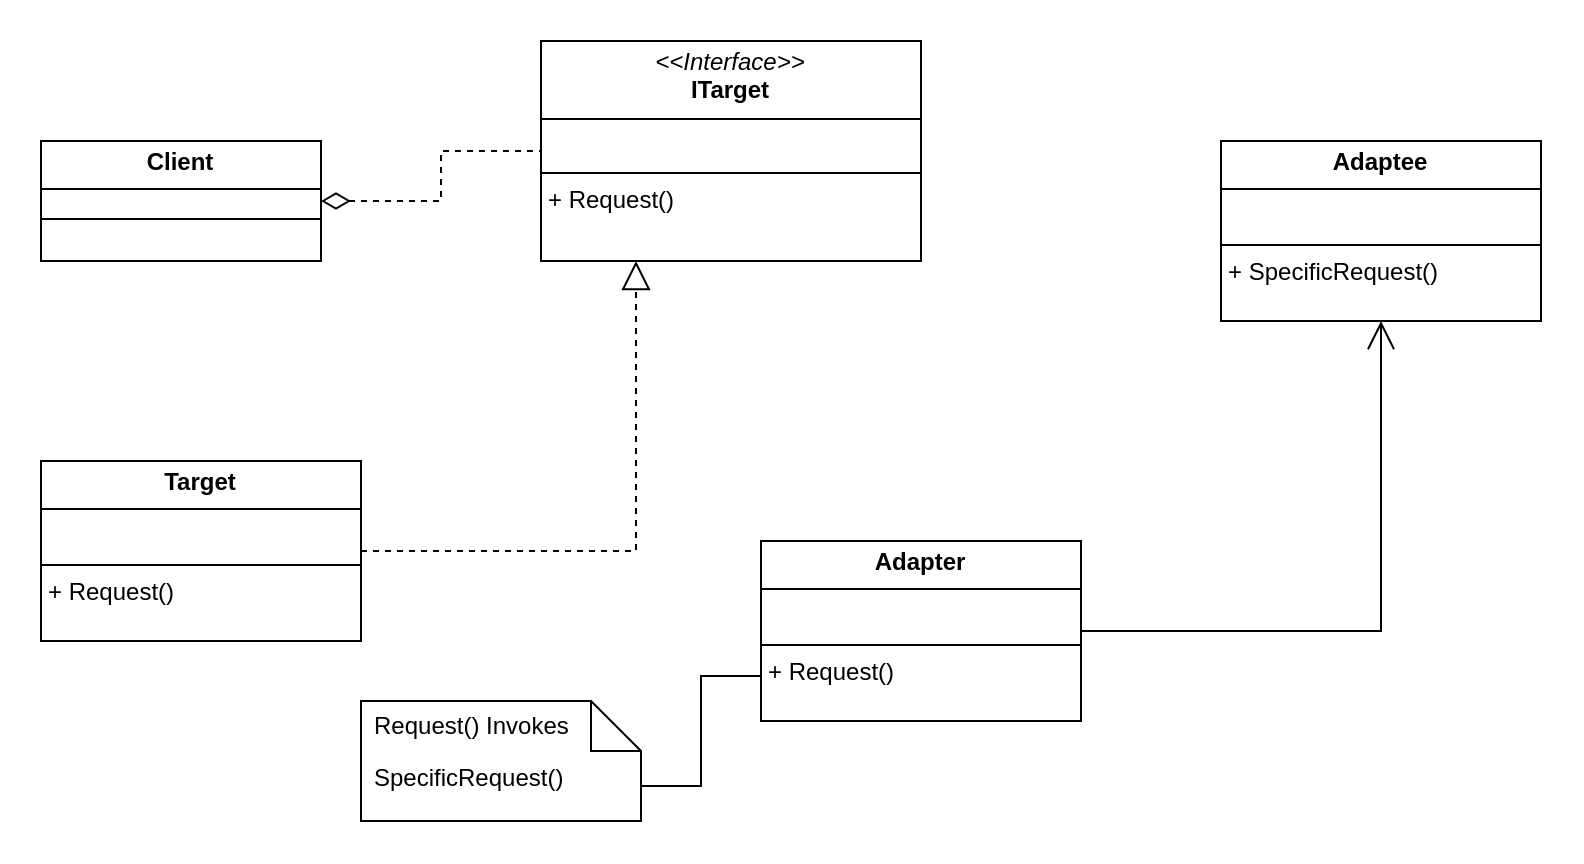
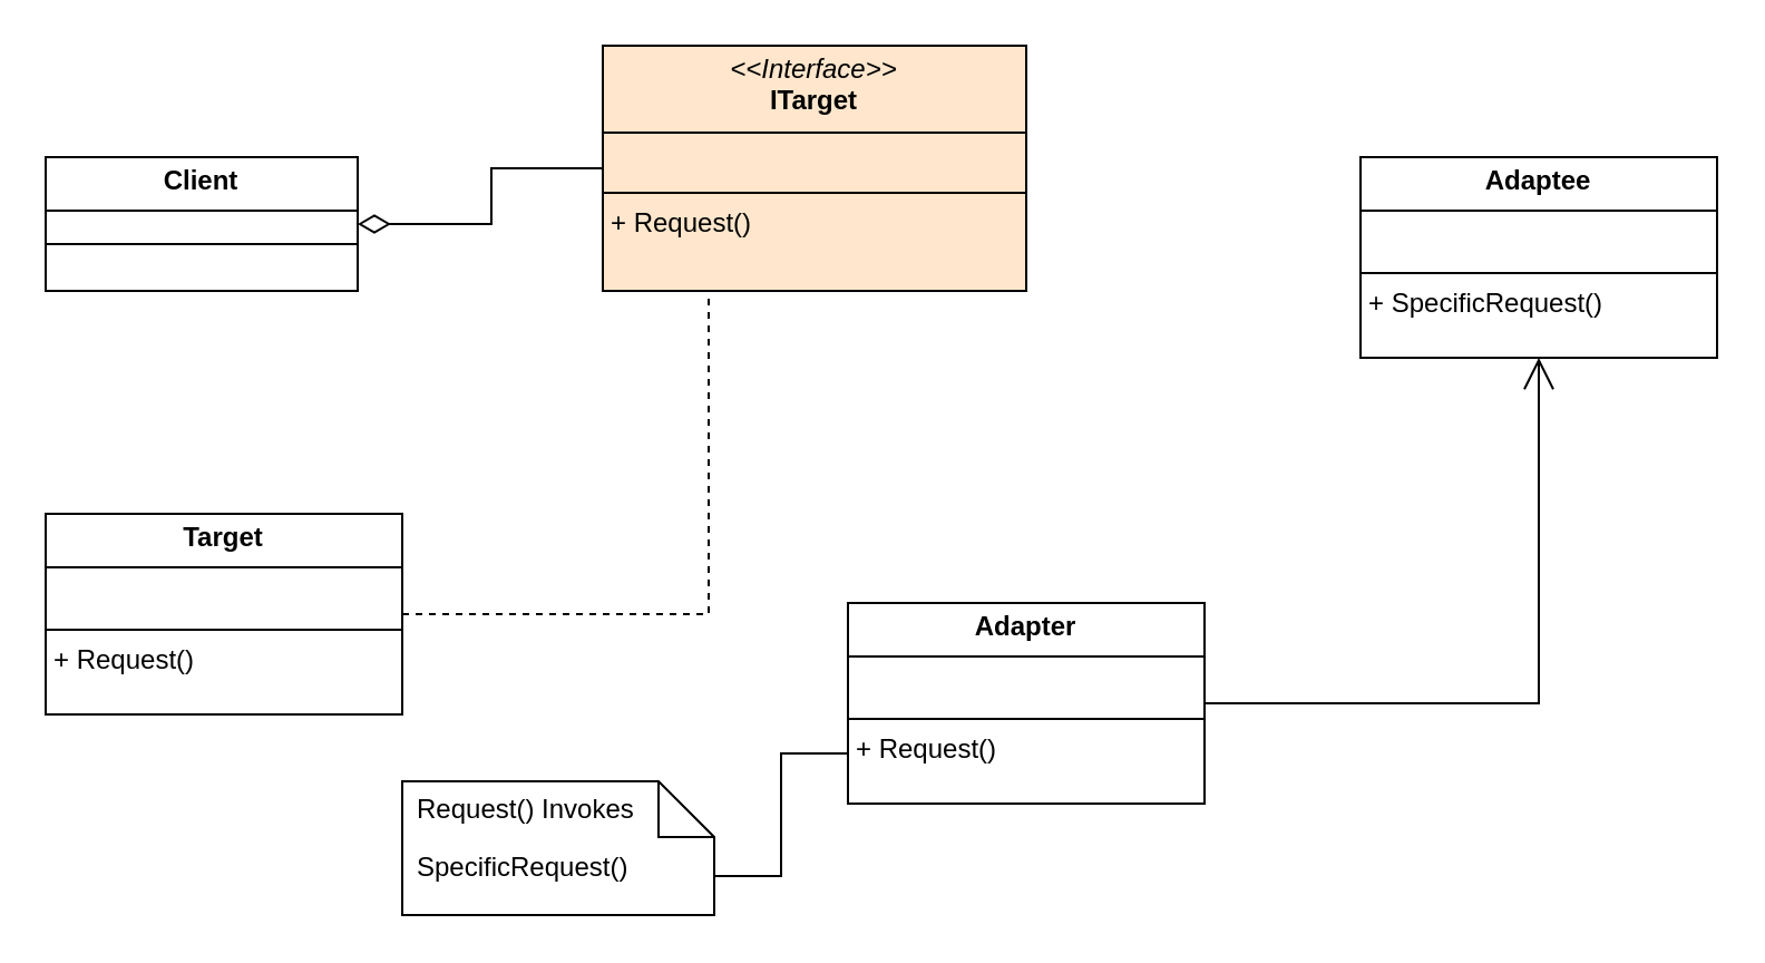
  <mxCell id="0" />
  <mxCell id="1" parent="0" />
- <mxCell id="2" style="edgeStyle=orthogonalEdgeStyle;rounded=0;orthogonalLoop=1;jettySize=auto;html=1;exitX=1;exitY=0.5;exitDx=0;exitDy=0;endArrow=none;endFill=0;startArrow=diamondThin;startFill=0;startSize=12;dashed=1;" edge="1" parent="1" source="3" target="4"><mxGeometry relative="1" as="geometry" /></mxCell>
+ <mxCell id="2" style="edgeStyle=orthogonalEdgeStyle;rounded=0;orthogonalLoop=1;jettySize=auto;html=1;exitX=1;exitY=0.5;exitDx=0;exitDy=0;endArrow=none;endFill=0;startArrow=diamondThin;startFill=0;startSize=12;" edge="1" parent="1" source="3" target="4"><mxGeometry relative="1" as="geometry" /></mxCell>
  <mxCell id="3" value="&lt;p style=&quot;margin:0px;margin-top:4px;text-align:center;&quot;&gt;&lt;b&gt;Client&lt;/b&gt;&lt;/p&gt;&lt;hr size=&quot;1&quot; style=&quot;border-style:solid;&quot;&gt;&lt;div style=&quot;height:2px;&quot;&gt;&lt;/div&gt;&lt;hr size=&quot;1&quot; style=&quot;border-style:solid;&quot;&gt;&lt;div style=&quot;height:2px;&quot;&gt;&lt;/div&gt;" style="verticalAlign=top;align=left;overflow=fill;html=1;whiteSpace=wrap;" parent="1" vertex="1"><mxGeometry x="20" y="70" width="140" height="60" as="geometry" /></mxCell>
- <mxCell id="4" value="&lt;p style=&quot;margin:0px;margin-top:4px;text-align:center;&quot;&gt;&lt;i&gt;&amp;lt;&amp;lt;Interface&amp;gt;&amp;gt;&lt;/i&gt;&lt;br&gt;&lt;b&gt;ITarget&lt;/b&gt;&lt;/p&gt;&lt;hr size=&quot;1&quot; style=&quot;border-style:solid;&quot;&gt;&lt;p style=&quot;margin:0px;margin-left:4px;&quot;&gt;&lt;br&gt;&lt;/p&gt;&lt;hr size=&quot;1&quot; style=&quot;border-style:solid;&quot;&gt;&lt;p style=&quot;margin:0px;margin-left:4px;&quot;&gt;+ Request()&lt;br&gt;&lt;/p&gt;" style="verticalAlign=top;align=left;overflow=fill;html=1;whiteSpace=wrap;" parent="1" vertex="1"><mxGeometry x="270" y="20" width="190" height="110" as="geometry" /></mxCell>
- <mxCell id="5" style="edgeStyle=orthogonalEdgeStyle;rounded=0;orthogonalLoop=1;jettySize=auto;html=1;entryX=0.25;entryY=1;entryDx=0;entryDy=0;endArrow=block;endFill=0;endSize=12;dashed=1;" edge="1" parent="1" source="6" target="4"><mxGeometry relative="1" as="geometry" /></mxCell>
+ <mxCell id="4" value="&lt;p style=&quot;margin:0px;margin-top:4px;text-align:center;&quot;&gt;&lt;i&gt;&amp;lt;&amp;lt;Interface&amp;gt;&amp;gt;&lt;/i&gt;&lt;br&gt;&lt;b&gt;ITarget&lt;/b&gt;&lt;/p&gt;&lt;hr size=&quot;1&quot; style=&quot;border-style:solid;&quot;&gt;&lt;p style=&quot;margin:0px;margin-left:4px;&quot;&gt;&lt;br&gt;&lt;/p&gt;&lt;hr size=&quot;1&quot; style=&quot;border-style:solid;&quot;&gt;&lt;p style=&quot;margin:0px;margin-left:4px;&quot;&gt;+ Request()&lt;br&gt;&lt;/p&gt;" style="verticalAlign=top;align=left;overflow=fill;html=1;whiteSpace=wrap;fillColor=#ffe6cc;" parent="1" vertex="1"><mxGeometry x="270" y="20" width="190" height="110" as="geometry" /></mxCell>
+ <mxCell id="5" style="edgeStyle=orthogonalEdgeStyle;rounded=0;orthogonalLoop=1;jettySize=auto;html=1;entryX=0.25;entryY=1;entryDx=0;entryDy=0;endArrow=none;endFill=0;endSize=12;dashed=1;" edge="1" parent="1" source="6" target="4"><mxGeometry relative="1" as="geometry" /></mxCell>
  <mxCell id="6" value="&lt;p style=&quot;margin:0px;margin-top:4px;text-align:center;&quot;&gt;&lt;b&gt;Target&lt;/b&gt;&lt;/p&gt;&lt;hr size=&quot;1&quot; style=&quot;border-style:solid;&quot;&gt;&lt;p style=&quot;margin:0px;margin-left:4px;&quot;&gt;&lt;br&gt;&lt;/p&gt;&lt;hr size=&quot;1&quot; style=&quot;border-style:solid;&quot;&gt;&lt;p style=&quot;margin:0px;margin-left:4px;&quot;&gt;+ Request()&lt;/p&gt;" style="verticalAlign=top;align=left;overflow=fill;html=1;whiteSpace=wrap;" vertex="1" parent="1"><mxGeometry x="20" y="230" width="160" height="90" as="geometry" /></mxCell>
  <mxCell id="7" style="edgeStyle=orthogonalEdgeStyle;rounded=0;orthogonalLoop=1;jettySize=auto;html=1;endArrow=open;endFill=0;endSize=12;" edge="1" parent="1" source="8" target="9"><mxGeometry relative="1" as="geometry" /></mxCell>
  <mxCell id="8" value="&lt;p style=&quot;margin:0px;margin-top:4px;text-align:center;&quot;&gt;&lt;b&gt;Adapter&lt;/b&gt;&lt;/p&gt;&lt;hr size=&quot;1&quot; style=&quot;border-style:solid;&quot;&gt;&lt;p style=&quot;margin:0px;margin-left:4px;&quot;&gt;&lt;br&gt;&lt;/p&gt;&lt;hr size=&quot;1&quot; style=&quot;border-style:solid;&quot;&gt;&lt;p style=&quot;margin:0px;margin-left:4px;&quot;&gt;+ Request()&lt;/p&gt;" style="verticalAlign=top;align=left;overflow=fill;html=1;whiteSpace=wrap;" vertex="1" parent="1"><mxGeometry x="380" y="270" width="160" height="90" as="geometry" /></mxCell>
  <mxCell id="9" value="&lt;p style=&quot;margin:0px;margin-top:4px;text-align:center;&quot;&gt;&lt;b&gt;Adaptee&lt;/b&gt;&lt;/p&gt;&lt;hr size=&quot;1&quot; style=&quot;border-style:solid;&quot;&gt;&lt;p style=&quot;margin:0px;margin-left:4px;&quot;&gt;&lt;br&gt;&lt;/p&gt;&lt;hr size=&quot;1&quot; style=&quot;border-style:solid;&quot;&gt;&lt;p style=&quot;margin:0px;margin-left:4px;&quot;&gt;+ SpecificRequest()&lt;/p&gt;" style="verticalAlign=top;align=left;overflow=fill;html=1;whiteSpace=wrap;" vertex="1" parent="1"><mxGeometry x="610" y="70" width="160" height="90" as="geometry" /></mxCell>
  <mxCell id="10" style="edgeStyle=orthogonalEdgeStyle;rounded=0;orthogonalLoop=1;jettySize=auto;html=1;exitX=0;exitY=0;exitDx=140;exitDy=42.5;exitPerimeter=0;entryX=0;entryY=0.75;entryDx=0;entryDy=0;endArrow=none;endFill=0;" edge="1" parent="1" source="11" target="8"><mxGeometry relative="1" as="geometry" /></mxCell>
  <mxCell id="11" value="SpecificRequest()" style="shape=note2;boundedLbl=1;whiteSpace=wrap;html=1;size=25;verticalAlign=top;align=left;spacingLeft=5;" vertex="1" parent="1"><mxGeometry x="180" y="350" width="140" height="60" as="geometry" /></mxCell>
  <mxCell id="12" value="Request() Invokes" style="resizeWidth=1;part=1;strokeColor=none;fillColor=none;align=left;spacingLeft=5;whiteSpace=wrap;html=1;" vertex="1" parent="11"><mxGeometry width="140" height="25" relative="1" as="geometry" /></mxCell>
